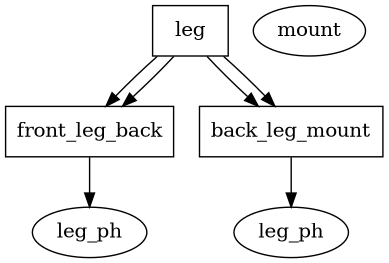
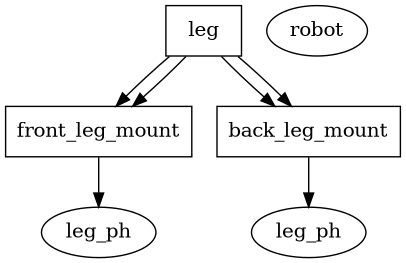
  digraph {
    edge [axis_angle="0 1 0 90"]
    n1 [base=true label=leg length=0.3 shape=capsule]
-   front_leg_mount [length=0.125 shape=capsule label=front_leg_back]
+   front_leg_mount [length=0.125 shape=capsule]
    back_leg_mount [length=0.125 shape=capsule]
    n4 [label=leg_ph]
    n5 [label=leg_ph]
-   n6 [label=mount]
+   n6 [label=robot]
    subgraph sub_1 {
      n1
      front_leg_mount
      back_leg_mount
      n4
      n5
    }
    subgraph sub_2 {
      n6
    }
    n1 -> front_leg_mount [offset=0.0]
    n1 -> front_leg_mount [mirror=true offset=0.0]
    n1 -> back_leg_mount [offset=1.0]
    n1 -> back_leg_mount [mirror=true offset=1.0]
    front_leg_mount -> n4 [axis_angle=""]
    back_leg_mount -> n5 [axis_angle=""]
  }
